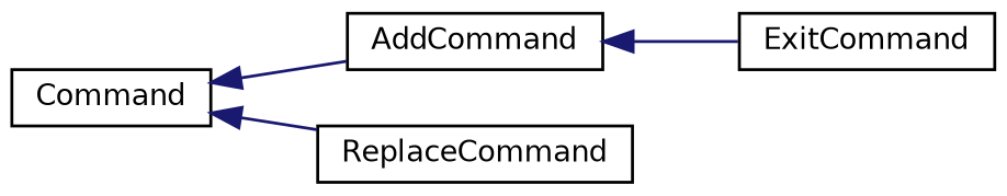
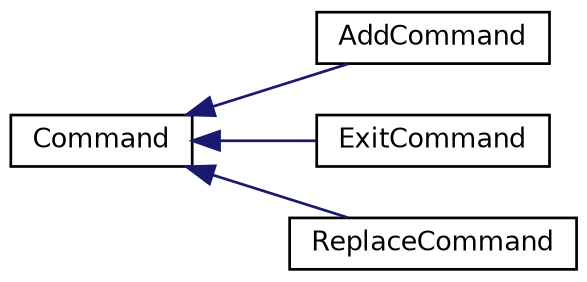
  digraph {
    rankdir=LR
    node [color=black fillcolor=white fontname=Helvetica fontsize=10 shape=record style=filled]
    edge [color=midnightblue dir=back fontname=Helvetica fontsize=10 labelfontname=Helvetica labelfontsize=10 style=solid]
    n1 [height=0.2 label=Command width=0.4]
    n2 [height=0.2 label=AddCommand width=0.4]
    n3 [height=0.2 label=ExitCommand width=0.4]
    n4 [height=0.2 label=ReplaceCommand width=0.4]
    n1 -> n2
-   n2 -> n3
+   n1 -> n3
    n1 -> n4
  }
